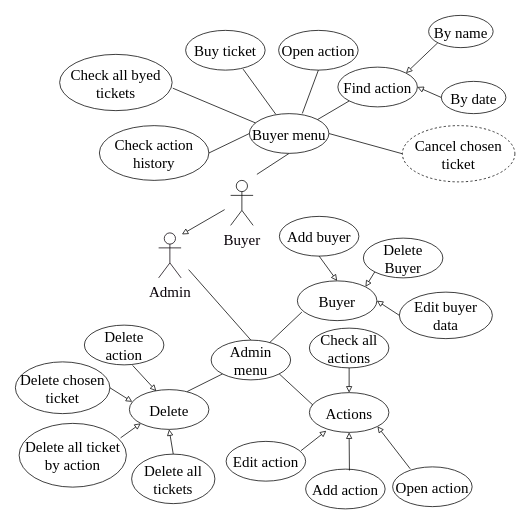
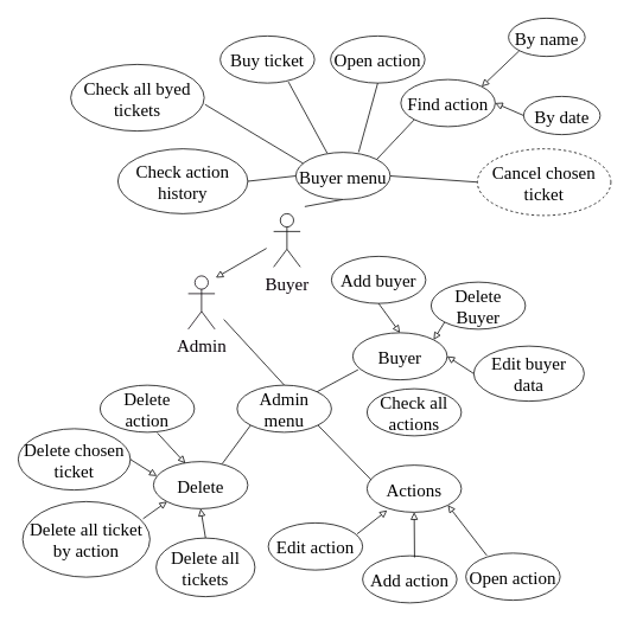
  <mxCell id="0" />
  <mxCell id="1" parent="0" />
  <mxCell id="2" value="&lt;font color=&quot;#080008&quot;&gt;Admin&lt;/font&gt;" style="shape=umlActor;verticalLabelPosition=bottom;verticalAlign=top;html=1;outlineConnect=0;hachureGap=4;strokeColor=#080008;fontFamily=Architects Daughter;fontSource=https%3A%2F%2Ffonts.googleapis.com%2Fcss%3Ffamily%3DArchitects%2BDaughter;fontSize=20;fontColor=#EEEEEE;fillColor=none;rounded=1;" parent="1" vertex="1"><mxGeometry x="211" y="310" width="30" height="60" as="geometry" /></mxCell>
  <mxCell id="3" value="&lt;font color=&quot;#080008&quot;&gt;Buyer&lt;/font&gt;" style="shape=umlActor;verticalLabelPosition=bottom;verticalAlign=top;html=1;outlineConnect=0;hachureGap=4;strokeColor=#030303;fontFamily=Architects Daughter;fontSource=https%3A%2F%2Ffonts.googleapis.com%2Fcss%3Ffamily%3DArchitects%2BDaughter;fontSize=20;fontColor=#EEEEEE;fillColor=default;rounded=1;" parent="1" vertex="1"><mxGeometry x="307" y="240" width="30" height="60" as="geometry" /></mxCell>
  <mxCell id="4" value="" style="endArrow=none;html=1;rounded=1;hachureGap=4;fontFamily=Architects Daughter;fontSource=https%3A%2F%2Ffonts.googleapis.com%2Fcss%3Ffamily%3DArchitects%2BDaughter;fontSize=16;entryX=0.5;entryY=1;entryDx=0;entryDy=0;" parent="1" target="5" edge="1"><mxGeometry width="50" height="50" relative="1" as="geometry"><mxPoint x="342" y="232" as="sourcePoint" /><mxPoint x="416" y="181" as="targetPoint" /></mxGeometry></mxCell>
- <mxCell id="5" value="Buyer menu" style="ellipse;whiteSpace=wrap;html=1;hachureGap=4;fontFamily=Architects Daughter;fontSource=https%3A%2F%2Ffonts.googleapis.com%2Fcss%3Ffamily%3DArchitects%2BDaughter;fontSize=20;rounded=1;" parent="1" vertex="1"><mxGeometry x="332" y="151" width="106" height="53" as="geometry" /></mxCell>
+ <mxCell id="5" value="Buyer menu" style="ellipse;whiteSpace=wrap;html=1;hachureGap=4;fontFamily=Architects Daughter;fontSource=https%3A%2F%2Ffonts.googleapis.com%2Fcss%3Ffamily%3DArchitects%2BDaughter;fontSize=20;rounded=1;" parent="1" vertex="1"><mxGeometry x="332" y="171" width="106" height="53" as="geometry" /></mxCell>
  <mxCell id="6" value="" style="endArrow=none;html=1;rounded=1;hachureGap=4;fontFamily=Architects Daughter;fontSource=https%3A%2F%2Ffonts.googleapis.com%2Fcss%3Ffamily%3DArchitects%2BDaughter;fontSize=16;entryX=1;entryY=0.5;entryDx=0;entryDy=0;exitX=0;exitY=0.5;exitDx=0;exitDy=0;" parent="1" source="5" target="7" edge="1"><mxGeometry width="50" height="50" relative="1" as="geometry"><mxPoint x="281" y="162" as="sourcePoint" /><mxPoint x="387" y="104" as="targetPoint" /></mxGeometry></mxCell>
  <mxCell id="7" value="Check action history" style="ellipse;whiteSpace=wrap;html=1;hachureGap=4;fontFamily=Architects Daughter;fontSource=https%3A%2F%2Ffonts.googleapis.com%2Fcss%3Ffamily%3DArchitects%2BDaughter;fontSize=20;rounded=1;" parent="1" vertex="1"><mxGeometry x="132" y="167" width="146" height="73" as="geometry" /></mxCell>
  <mxCell id="8" value="Find action" style="ellipse;whiteSpace=wrap;html=1;hachureGap=4;fontFamily=Architects Daughter;fontSource=https%3A%2F%2Ffonts.googleapis.com%2Fcss%3Ffamily%3DArchitects%2BDaughter;fontSize=20;rounded=1;" parent="1" vertex="1"><mxGeometry x="450" y="89" width="106" height="53" as="geometry" /></mxCell>
  <mxCell id="9" value="" style="endArrow=none;html=1;rounded=1;hachureGap=4;fontFamily=Architects Daughter;fontSource=https%3A%2F%2Ffonts.googleapis.com%2Fcss%3Ffamily%3DArchitects%2BDaughter;fontSize=16;exitX=1;exitY=0;exitDx=0;exitDy=0;entryX=0;entryY=1;entryDx=0;entryDy=0;" parent="1" source="5" target="8" edge="1"><mxGeometry width="50" height="50" relative="1" as="geometry"><mxPoint x="395" y="161" as="sourcePoint" /><mxPoint x="395" y="-114" as="targetPoint" /></mxGeometry></mxCell>
  <mxCell id="10" value="" style="endArrow=block;html=1;rounded=1;hachureGap=4;fontFamily=Architects Daughter;fontSource=https%3A%2F%2Ffonts.googleapis.com%2Fcss%3Ffamily%3DArchitects%2BDaughter;fontSize=16;entryX=1;entryY=0;entryDx=0;entryDy=0;exitX=0;exitY=1;exitDx=0;exitDy=0;endFill=0;" parent="1" source="11" target="8" edge="1"><mxGeometry width="50" height="50" relative="1" as="geometry"><mxPoint x="583" y="56" as="sourcePoint" /><mxPoint x="610" y="28" as="targetPoint" /></mxGeometry></mxCell>
  <mxCell id="11" value="By name" style="ellipse;whiteSpace=wrap;html=1;hachureGap=4;fontFamily=Architects Daughter;fontSource=https%3A%2F%2Ffonts.googleapis.com%2Fcss%3Ffamily%3DArchitects%2BDaughter;fontSize=20;rounded=1;" parent="1" vertex="1"><mxGeometry x="571" y="20" width="86" height="43" as="geometry" /></mxCell>
  <mxCell id="12" value="By date" style="ellipse;whiteSpace=wrap;html=1;hachureGap=4;fontFamily=Architects Daughter;fontSource=https%3A%2F%2Ffonts.googleapis.com%2Fcss%3Ffamily%3DArchitects%2BDaughter;fontSize=20;rounded=1;" parent="1" vertex="1"><mxGeometry x="588" y="108" width="86" height="43" as="geometry" /></mxCell>
  <mxCell id="13" value="" style="endArrow=block;html=1;rounded=1;hachureGap=4;fontFamily=Architects Daughter;fontSource=https%3A%2F%2Ffonts.googleapis.com%2Fcss%3Ffamily%3DArchitects%2BDaughter;fontSize=16;entryX=1;entryY=0.5;entryDx=0;entryDy=0;exitX=0;exitY=0.5;exitDx=0;exitDy=0;endFill=0;" parent="1" source="12" target="8" edge="1"><mxGeometry width="50" height="50" relative="1" as="geometry"><mxPoint x="594" y="67" as="sourcePoint" /><mxPoint x="550" y="107" as="targetPoint" /></mxGeometry></mxCell>
  <mxCell id="14" value="Open action" style="ellipse;whiteSpace=wrap;html=1;hachureGap=4;fontFamily=Architects Daughter;fontSource=https%3A%2F%2Ffonts.googleapis.com%2Fcss%3Ffamily%3DArchitects%2BDaughter;fontSize=20;rounded=1;" parent="1" vertex="1"><mxGeometry x="371" y="40" width="106" height="53" as="geometry" /></mxCell>
  <mxCell id="15" value="" style="endArrow=none;html=1;rounded=1;hachureGap=4;fontFamily=Architects Daughter;fontSource=https%3A%2F%2Ffonts.googleapis.com%2Fcss%3Ffamily%3DArchitects%2BDaughter;fontSize=16;exitX=0.666;exitY=-0.005;exitDx=0;exitDy=0;entryX=0.5;entryY=1;entryDx=0;entryDy=0;exitPerimeter=0;" parent="1" source="5" target="14" edge="1"><mxGeometry width="50" height="50" relative="1" as="geometry"><mxPoint x="432" y="169" as="sourcePoint" /><mxPoint x="476" y="144" as="targetPoint" /></mxGeometry></mxCell>
  <mxCell id="16" value="Buy ticket" style="ellipse;whiteSpace=wrap;html=1;hachureGap=4;fontFamily=Architects Daughter;fontSource=https%3A%2F%2Ffonts.googleapis.com%2Fcss%3Ffamily%3DArchitects%2BDaughter;fontSize=20;rounded=1;" parent="1" vertex="1"><mxGeometry x="247" y="40" width="106" height="53" as="geometry" /></mxCell>
  <mxCell id="17" value="" style="endArrow=none;html=1;rounded=1;hachureGap=4;fontFamily=Architects Daughter;fontSource=https%3A%2F%2Ffonts.googleapis.com%2Fcss%3Ffamily%3DArchitects%2BDaughter;fontSize=16;exitX=0.332;exitY=0.016;exitDx=0;exitDy=0;entryX=0.723;entryY=0.975;entryDx=0;entryDy=0;exitPerimeter=0;entryPerimeter=0;" parent="1" source="5" target="16" edge="1"><mxGeometry width="50" height="50" relative="1" as="geometry"><mxPoint x="413" y="161" as="sourcePoint" /><mxPoint x="434" y="103" as="targetPoint" /></mxGeometry></mxCell>
  <mxCell id="18" value="Check all byed tickets" style="ellipse;whiteSpace=wrap;html=1;hachureGap=4;fontFamily=Architects Daughter;fontSource=https%3A%2F%2Ffonts.googleapis.com%2Fcss%3Ffamily%3DArchitects%2BDaughter;fontSize=20;rounded=1;" parent="1" vertex="1"><mxGeometry x="79" y="72" width="150" height="75" as="geometry" /></mxCell>
  <mxCell id="19" value="" style="endArrow=none;html=1;rounded=1;hachureGap=4;fontFamily=Architects Daughter;fontSource=https%3A%2F%2Ffonts.googleapis.com%2Fcss%3Ffamily%3DArchitects%2BDaughter;fontSize=16;exitX=0.077;exitY=0.234;exitDx=0;exitDy=0;entryX=1.006;entryY=0.601;entryDx=0;entryDy=0;exitPerimeter=0;entryPerimeter=0;" parent="1" source="5" target="18" edge="1"><mxGeometry width="50" height="50" relative="1" as="geometry"><mxPoint x="377" y="162" as="sourcePoint" /><mxPoint x="334" y="102" as="targetPoint" /></mxGeometry></mxCell>
  <mxCell id="20" value="Cancel chosen ticket" style="ellipse;whiteSpace=wrap;html=1;hachureGap=4;fontFamily=Architects Daughter;fontSource=https%3A%2F%2Ffonts.googleapis.com%2Fcss%3Ffamily%3DArchitects%2BDaughter;fontSize=20;rounded=1;dashed=1;" parent="1" vertex="1"><mxGeometry x="536" y="167" width="150" height="75" as="geometry" /></mxCell>
  <mxCell id="21" value="" style="endArrow=none;html=1;rounded=1;hachureGap=4;fontFamily=Architects Daughter;fontSource=https%3A%2F%2Ffonts.googleapis.com%2Fcss%3Ffamily%3DArchitects%2BDaughter;fontSize=16;exitX=1;exitY=0.5;exitDx=0;exitDy=0;entryX=0;entryY=0.5;entryDx=0;entryDy=0;" parent="1" source="5" target="20" edge="1"><mxGeometry width="50" height="50" relative="1" as="geometry"><mxPoint x="432" y="169" as="sourcePoint" /><mxPoint x="476" y="144" as="targetPoint" /></mxGeometry></mxCell>
- <mxCell id="22" value="Admin menu" style="ellipse;whiteSpace=wrap;html=1;hachureGap=4;fontFamily=Architects Daughter;fontSource=https%3A%2F%2Ffonts.googleapis.com%2Fcss%3Ffamily%3DArchitects%2BDaughter;fontSize=20;rounded=1;" parent="1" vertex="1"><mxGeometry x="281" y="453" width="106" height="53" as="geometry" /></mxCell>
+ <mxCell id="22" value="Admin menu" style="ellipse;whiteSpace=wrap;html=1;hachureGap=4;fontFamily=Architects Daughter;fontSource=https%3A%2F%2Ffonts.googleapis.com%2Fcss%3Ffamily%3DArchitects%2BDaughter;fontSize=20;rounded=1;" parent="1" vertex="1"><mxGeometry x="266" y="433" width="106" height="53" as="geometry" /></mxCell>
  <mxCell id="23" value="" style="endArrow=none;html=1;rounded=1;hachureGap=4;fontFamily=Architects Daughter;fontSource=https%3A%2F%2Ffonts.googleapis.com%2Fcss%3Ffamily%3DArchitects%2BDaughter;fontSize=16;entryX=0.5;entryY=0;entryDx=0;entryDy=0;" parent="1" target="22" edge="1"><mxGeometry width="50" height="50" relative="1" as="geometry"><mxPoint x="251" y="359" as="sourcePoint" /><mxPoint x="199" y="279" as="targetPoint" /></mxGeometry></mxCell>
  <mxCell id="24" value="Buyer" style="ellipse;whiteSpace=wrap;html=1;hachureGap=4;fontFamily=Architects Daughter;fontSource=https%3A%2F%2Ffonts.googleapis.com%2Fcss%3Ffamily%3DArchitects%2BDaughter;fontSize=20;rounded=1;" parent="1" vertex="1"><mxGeometry x="396" y="374" width="106" height="53" as="geometry" /></mxCell>
  <mxCell id="25" value="" style="endArrow=none;html=1;rounded=1;hachureGap=4;fontFamily=Architects Daughter;fontSource=https%3A%2F%2Ffonts.googleapis.com%2Fcss%3Ffamily%3DArchitects%2BDaughter;fontSize=16;exitX=0.057;exitY=0.784;exitDx=0;exitDy=0;exitPerimeter=0;" parent="1" source="24" target="22" edge="1"><mxGeometry width="50" height="50" relative="1" as="geometry"><mxPoint x="602" y="437" as="sourcePoint" /><mxPoint x="657" y="473" as="targetPoint" /></mxGeometry></mxCell>
  <mxCell id="26" value="Add buyer" style="ellipse;whiteSpace=wrap;html=1;hachureGap=4;fontFamily=Architects Daughter;fontSource=https%3A%2F%2Ffonts.googleapis.com%2Fcss%3Ffamily%3DArchitects%2BDaughter;fontSize=20;rounded=1;" parent="1" vertex="1"><mxGeometry x="372" y="288" width="106" height="53" as="geometry" /></mxCell>
  <mxCell id="27" value="Delete Buyer" style="ellipse;whiteSpace=wrap;html=1;hachureGap=4;fontFamily=Architects Daughter;fontSource=https%3A%2F%2Ffonts.googleapis.com%2Fcss%3Ffamily%3DArchitects%2BDaughter;fontSize=20;rounded=1;" parent="1" vertex="1"><mxGeometry x="484" y="317" width="106" height="53" as="geometry" /></mxCell>
  <mxCell id="28" value="" style="endArrow=block;html=1;rounded=1;hachureGap=4;fontFamily=Architects Daughter;fontSource=https%3A%2F%2Ffonts.googleapis.com%2Fcss%3Ffamily%3DArchitects%2BDaughter;fontSize=16;entryX=0.5;entryY=0;entryDx=0;entryDy=0;exitX=0.5;exitY=1;exitDx=0;exitDy=0;endFill=0;" parent="1" source="26" target="24" edge="1"><mxGeometry width="50" height="50" relative="1" as="geometry"><mxPoint x="402" y="107" as="sourcePoint" /><mxPoint x="370" y="93" as="targetPoint" /></mxGeometry></mxCell>
  <mxCell id="29" value="" style="endArrow=block;html=1;rounded=1;hachureGap=4;fontFamily=Architects Daughter;fontSource=https%3A%2F%2Ffonts.googleapis.com%2Fcss%3Ffamily%3DArchitects%2BDaughter;fontSize=16;entryX=1;entryY=0;entryDx=0;entryDy=0;exitX=0;exitY=1;exitDx=0;exitDy=0;endFill=0;" parent="1" source="27" target="24" edge="1"><mxGeometry width="50" height="50" relative="1" as="geometry"><mxPoint x="435" y="351" as="sourcePoint" /><mxPoint x="459" y="384" as="targetPoint" /></mxGeometry></mxCell>
  <mxCell id="30" value="Edit buyer data" style="ellipse;whiteSpace=wrap;html=1;hachureGap=4;fontFamily=Architects Daughter;fontSource=https%3A%2F%2Ffonts.googleapis.com%2Fcss%3Ffamily%3DArchitects%2BDaughter;fontSize=20;rounded=1;" parent="1" vertex="1"><mxGeometry x="532" y="389" width="124" height="62" as="geometry" /></mxCell>
  <mxCell id="31" value="" style="endArrow=block;html=1;rounded=1;hachureGap=4;fontFamily=Architects Daughter;fontSource=https%3A%2F%2Ffonts.googleapis.com%2Fcss%3Ffamily%3DArchitects%2BDaughter;fontSize=16;entryX=1;entryY=0.5;entryDx=0;entryDy=0;exitX=0;exitY=0.5;exitDx=0;exitDy=0;endFill=0;" parent="1" source="30" target="24" edge="1"><mxGeometry width="50" height="50" relative="1" as="geometry"><mxPoint x="510" y="372" as="sourcePoint" /><mxPoint x="496" y="392" as="targetPoint" /></mxGeometry></mxCell>
  <mxCell id="32" value="Actions" style="ellipse;whiteSpace=wrap;html=1;hachureGap=4;fontFamily=Architects Daughter;fontSource=https%3A%2F%2Ffonts.googleapis.com%2Fcss%3Ffamily%3DArchitects%2BDaughter;fontSize=20;rounded=1;" parent="1" vertex="1"><mxGeometry x="412" y="523" width="106" height="53" as="geometry" /></mxCell>
  <mxCell id="33" value="" style="endArrow=none;html=1;rounded=1;hachureGap=4;fontFamily=Architects Daughter;fontSource=https%3A%2F%2Ffonts.googleapis.com%2Fcss%3Ffamily%3DArchitects%2BDaughter;fontSize=16;exitX=0.045;exitY=0.314;exitDx=0;exitDy=0;exitPerimeter=0;entryX=1;entryY=1;entryDx=0;entryDy=0;" parent="1" source="32" target="22" edge="1"><mxGeometry width="50" height="50" relative="1" as="geometry"><mxPoint x="412" y="426" as="sourcePoint" /><mxPoint x="366" y="450" as="targetPoint" /></mxGeometry></mxCell>
  <mxCell id="34" value="Check all actions" style="ellipse;whiteSpace=wrap;html=1;hachureGap=4;fontFamily=Architects Daughter;fontSource=https%3A%2F%2Ffonts.googleapis.com%2Fcss%3Ffamily%3DArchitects%2BDaughter;fontSize=20;rounded=1;" parent="1" vertex="1"><mxGeometry x="412" y="437" width="106" height="53" as="geometry" /></mxCell>
- <mxCell id="35" value="" style="endArrow=block;html=1;rounded=1;hachureGap=4;fontFamily=Architects Daughter;fontSource=https%3A%2F%2Ffonts.googleapis.com%2Fcss%3Ffamily%3DArchitects%2BDaughter;fontSize=16;exitX=0.5;exitY=1;exitDx=0;exitDy=0;entryX=0.5;entryY=0;entryDx=0;entryDy=0;endFill=0;" parent="1" source="34" target="32" edge="1"><mxGeometry width="50" height="50" relative="1" as="geometry"><mxPoint x="542" y="430" as="sourcePoint" /><mxPoint x="518" y="542" as="targetPoint" /></mxGeometry></mxCell>
  <mxCell id="36" value="Open action" style="ellipse;whiteSpace=wrap;html=1;hachureGap=4;fontFamily=Architects Daughter;fontSource=https%3A%2F%2Ffonts.googleapis.com%2Fcss%3Ffamily%3DArchitects%2BDaughter;fontSize=20;rounded=1;" parent="1" vertex="1"><mxGeometry x="523" y="622" width="106" height="53" as="geometry" /></mxCell>
  <mxCell id="37" value="Add action" style="ellipse;whiteSpace=wrap;html=1;hachureGap=4;fontFamily=Architects Daughter;fontSource=https%3A%2F%2Ffonts.googleapis.com%2Fcss%3Ffamily%3DArchitects%2BDaughter;fontSize=20;rounded=1;" parent="1" vertex="1"><mxGeometry x="407" y="625" width="106" height="53" as="geometry" /></mxCell>
  <mxCell id="38" value="" style="endArrow=block;html=1;rounded=1;hachureGap=4;fontFamily=Architects Daughter;fontSource=https%3A%2F%2Ffonts.googleapis.com%2Fcss%3Ffamily%3DArchitects%2BDaughter;fontSize=16;entryX=1;entryY=1;entryDx=0;entryDy=0;exitX=0.222;exitY=0.05;exitDx=0;exitDy=0;exitPerimeter=0;endFill=0;" parent="1" source="36" target="32" edge="1"><mxGeometry width="50" height="50" relative="1" as="geometry"><mxPoint x="546" y="572" as="sourcePoint" /><mxPoint x="520" y="574" as="targetPoint" /></mxGeometry></mxCell>
  <mxCell id="39" value="" style="endArrow=block;html=1;rounded=1;hachureGap=4;fontFamily=Architects Daughter;fontSource=https%3A%2F%2Ffonts.googleapis.com%2Fcss%3Ffamily%3DArchitects%2BDaughter;fontSize=16;entryX=0.5;entryY=1;entryDx=0;entryDy=0;exitX=0.551;exitY=0.035;exitDx=0;exitDy=0;exitPerimeter=0;endFill=0;" parent="1" source="37" target="32" edge="1"><mxGeometry width="50" height="50" relative="1" as="geometry"><mxPoint x="557" y="635" as="sourcePoint" /><mxPoint x="512" y="578" as="targetPoint" /></mxGeometry></mxCell>
  <mxCell id="40" value="Edit action" style="ellipse;whiteSpace=wrap;html=1;hachureGap=4;fontFamily=Architects Daughter;fontSource=https%3A%2F%2Ffonts.googleapis.com%2Fcss%3Ffamily%3DArchitects%2BDaughter;fontSize=20;rounded=1;" parent="1" vertex="1"><mxGeometry x="301" y="588" width="106" height="53" as="geometry" /></mxCell>
  <mxCell id="41" value="" style="endArrow=block;html=1;rounded=1;hachureGap=4;fontFamily=Architects Daughter;fontSource=https%3A%2F%2Ffonts.googleapis.com%2Fcss%3Ffamily%3DArchitects%2BDaughter;fontSize=16;entryX=0.213;entryY=0.96;entryDx=0;entryDy=0;exitX=0.942;exitY=0.234;exitDx=0;exitDy=0;exitPerimeter=0;entryPerimeter=0;endFill=0;" parent="1" source="40" target="32" edge="1"><mxGeometry width="50" height="50" relative="1" as="geometry"><mxPoint x="475" y="637" as="sourcePoint" /><mxPoint x="475" y="586" as="targetPoint" /></mxGeometry></mxCell>
  <mxCell id="42" value="Delete" style="ellipse;whiteSpace=wrap;html=1;hachureGap=4;fontFamily=Architects Daughter;fontSource=https%3A%2F%2Ffonts.googleapis.com%2Fcss%3Ffamily%3DArchitects%2BDaughter;fontSize=20;rounded=1;" parent="1" vertex="1"><mxGeometry x="172" y="519" width="106" height="53" as="geometry" /></mxCell>
  <mxCell id="43" value="" style="endArrow=block;html=1;rounded=1;hachureGap=4;fontFamily=Architects Daughter;fontSource=https%3A%2F%2Ffonts.googleapis.com%2Fcss%3Ffamily%3DArchitects%2BDaughter;fontSize=16;endFill=0;" parent="1" edge="1"><mxGeometry width="50" height="50" relative="1" as="geometry"><mxPoint x="299" y="279" as="sourcePoint" /><mxPoint x="242" y="312" as="targetPoint" /></mxGeometry></mxCell>
  <mxCell id="44" value="" style="endArrow=none;html=1;rounded=1;hachureGap=4;fontFamily=Architects Daughter;fontSource=https%3A%2F%2Ffonts.googleapis.com%2Fcss%3Ffamily%3DArchitects%2BDaughter;fontSize=16;entryX=0;entryY=1;entryDx=0;entryDy=0;exitX=0.728;exitY=0.047;exitDx=0;exitDy=0;exitPerimeter=0;" parent="1" source="42" target="22" edge="1"><mxGeometry width="50" height="50" relative="1" as="geometry"><mxPoint x="219" y="500" as="sourcePoint" /><mxPoint x="329" y="443" as="targetPoint" /></mxGeometry></mxCell>
  <mxCell id="45" value="Delete action" style="ellipse;whiteSpace=wrap;html=1;hachureGap=4;fontFamily=Architects Daughter;fontSource=https%3A%2F%2Ffonts.googleapis.com%2Fcss%3Ffamily%3DArchitects%2BDaughter;fontSize=20;rounded=1;" parent="1" vertex="1"><mxGeometry x="112" y="433" width="106" height="53" as="geometry" /></mxCell>
  <mxCell id="46" value="" style="endArrow=block;html=1;rounded=1;hachureGap=4;fontFamily=Architects Daughter;fontSource=https%3A%2F%2Ffonts.googleapis.com%2Fcss%3Ffamily%3DArchitects%2BDaughter;fontSize=16;entryX=0.338;entryY=0.036;entryDx=0;entryDy=0;exitX=0.607;exitY=1.014;exitDx=0;exitDy=0;exitPerimeter=0;entryPerimeter=0;endFill=0;" parent="1" source="45" target="42" edge="1"><mxGeometry width="50" height="50" relative="1" as="geometry"><mxPoint x="411" y="610" as="sourcePoint" /><mxPoint x="445" y="584" as="targetPoint" /></mxGeometry></mxCell>
  <mxCell id="47" value="Delete chosen ticket" style="ellipse;whiteSpace=wrap;html=1;hachureGap=4;fontFamily=Architects Daughter;fontSource=https%3A%2F%2Ffonts.googleapis.com%2Fcss%3Ffamily%3DArchitects%2BDaughter;fontSize=20;rounded=1;" parent="1" vertex="1"><mxGeometry x="20" y="482" width="126" height="69" as="geometry" /></mxCell>
  <mxCell id="48" value="" style="endArrow=block;html=1;rounded=1;hachureGap=4;fontFamily=Architects Daughter;fontSource=https%3A%2F%2Ffonts.googleapis.com%2Fcss%3Ffamily%3DArchitects%2BDaughter;fontSize=16;entryX=0.036;entryY=0.307;entryDx=0;entryDy=0;exitX=1;exitY=0.5;exitDx=0;exitDy=0;entryPerimeter=0;endFill=0;" parent="1" source="47" target="42" edge="1"><mxGeometry width="50" height="50" relative="1" as="geometry"><mxPoint x="186" y="497" as="sourcePoint" /><mxPoint x="218" y="531" as="targetPoint" /></mxGeometry></mxCell>
  <mxCell id="49" value="Delete all ticket by action" style="ellipse;whiteSpace=wrap;html=1;hachureGap=4;fontFamily=Architects Daughter;fontSource=https%3A%2F%2Ffonts.googleapis.com%2Fcss%3Ffamily%3DArchitects%2BDaughter;fontSize=20;rounded=1;" parent="1" vertex="1"><mxGeometry x="25" y="564" width="143" height="85" as="geometry" /></mxCell>
  <mxCell id="50" value="" style="endArrow=block;html=1;rounded=1;hachureGap=4;fontFamily=Architects Daughter;fontSource=https%3A%2F%2Ffonts.googleapis.com%2Fcss%3Ffamily%3DArchitects%2BDaughter;fontSize=16;entryX=0;entryY=1;entryDx=0;entryDy=0;exitX=0.946;exitY=0.227;exitDx=0;exitDy=0;exitPerimeter=0;endFill=0;" parent="1" source="49" target="42" edge="1"><mxGeometry width="50" height="50" relative="1" as="geometry"><mxPoint x="156" y="527" as="sourcePoint" /><mxPoint x="186" y="545" as="targetPoint" /></mxGeometry></mxCell>
  <mxCell id="51" value="Delete all tickets" style="ellipse;whiteSpace=wrap;html=1;hachureGap=4;fontFamily=Architects Daughter;fontSource=https%3A%2F%2Ffonts.googleapis.com%2Fcss%3Ffamily%3DArchitects%2BDaughter;fontSize=20;rounded=1;" parent="1" vertex="1"><mxGeometry x="175" y="605" width="111.04" height="66" as="geometry" /></mxCell>
  <mxCell id="52" value="" style="endArrow=block;html=1;rounded=1;hachureGap=4;fontFamily=Architects Daughter;fontSource=https%3A%2F%2Ffonts.googleapis.com%2Fcss%3Ffamily%3DArchitects%2BDaughter;fontSize=16;entryX=0.5;entryY=1;entryDx=0;entryDy=0;exitX=0.5;exitY=0;exitDx=0;exitDy=0;endFill=0;" parent="1" source="51" target="42" edge="1"><mxGeometry width="50" height="50" relative="1" as="geometry"><mxPoint x="186" y="497" as="sourcePoint" /><mxPoint x="218" y="531" as="targetPoint" /></mxGeometry></mxCell>
